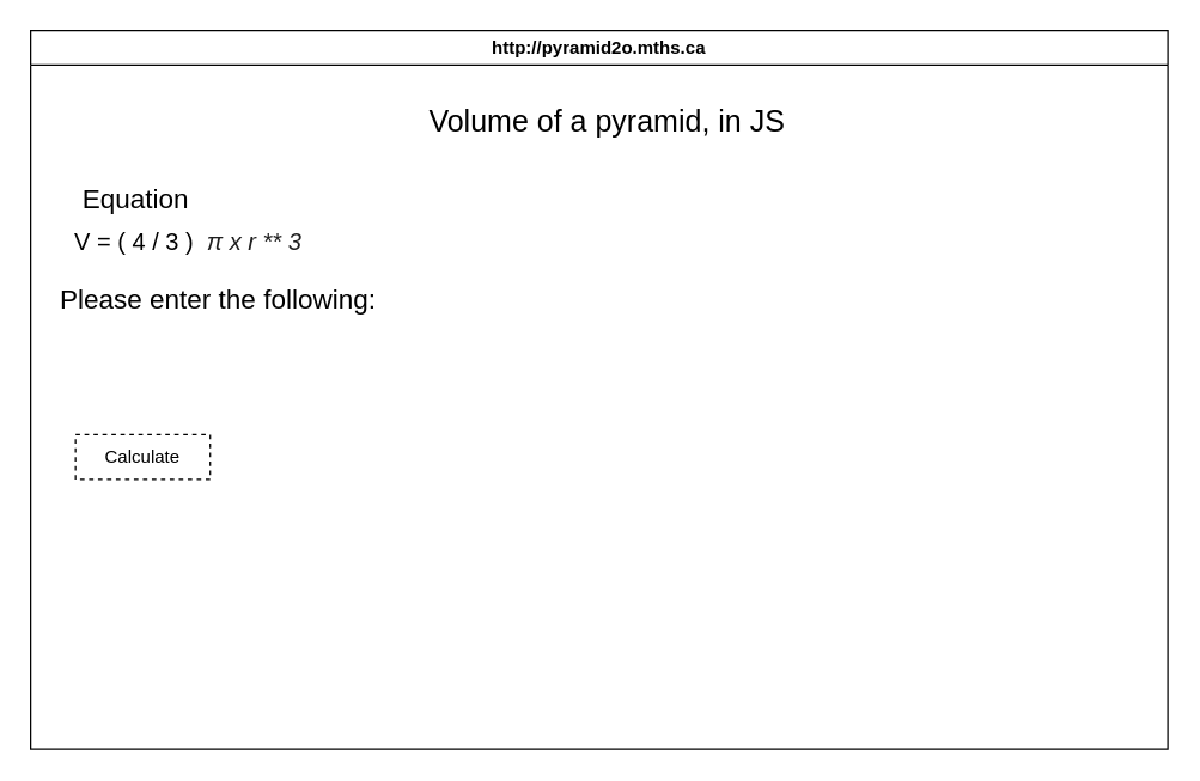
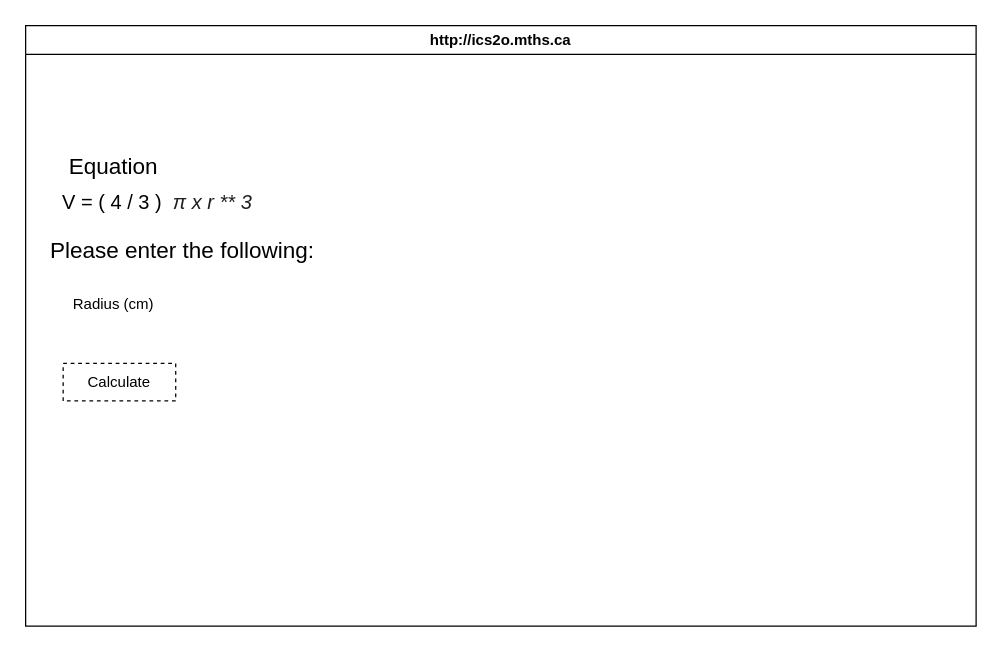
  <mxCell id="0" />
  <mxCell id="1" parent="0" />
- <mxCell id="2" value="http://pyramid2o.mths.ca" style="swimlane;whiteSpace=wrap;html=1;" parent="1" vertex="1"><mxGeometry x="20" y="20" width="760" height="480" as="geometry" /></mxCell>
- <mxCell id="3" value="Volume of a pyramid, in JS" style="text;html=1;align=center;verticalAlign=middle;resizable=0;points=[];autosize=1;strokeColor=none;fillColor=none;fontSize=20;" vertex="1" parent="2"><mxGeometry x="255" y="40" width="260" height="40" as="geometry" /></mxCell>
+ <mxCell id="2" value="http://ics2o.mths.ca" style="swimlane;whiteSpace=wrap;html=1;" parent="1" vertex="1"><mxGeometry x="20" y="20" width="760" height="480" as="geometry" /></mxCell>
  <mxCell id="4" value="&lt;font style=&quot;font-size: 16px;&quot;&gt;V = ( 4 / 3 )&amp;nbsp;&amp;nbsp;&lt;span style=&quot;color: rgb(31, 31, 31); font-family: XITSMath-Regular, Arial, sans-serif; font-style: italic; text-align: start;&quot;&gt;π x r ** 3&lt;/span&gt;&lt;/font&gt;&lt;h5 style=&quot;padding: 0px; font-size: 20px; font-weight: 500; line-height: 1; letter-spacing: 0.02em; font-family: Roboto, Helvetica, Arial, sans-serif; margin: 24px 0px 16px; color: rgba(0, 0, 0, 0.87); text-align: start; text-wrap-mode: wrap; background-color: rgb(140, 78, 216);&quot;&gt;&lt;/h5&gt;" style="text;html=1;align=center;verticalAlign=middle;resizable=0;points=[];autosize=1;strokeColor=none;fillColor=none;" vertex="1" parent="2"><mxGeometry x="20" y="123" width="170" height="60" as="geometry" /></mxCell>
  <mxCell id="5" value="Calculate" style="whiteSpace=wrap;html=1;dashed=1;" vertex="1" parent="2"><mxGeometry x="30" y="270" width="90" height="30" as="geometry" /></mxCell>
  <mxCell id="6" value="Please enter the following:" style="text;html=1;align=center;verticalAlign=middle;resizable=0;points=[];autosize=1;strokeColor=none;fillColor=none;fontSize=18;" vertex="1" parent="2"><mxGeometry x="10" y="160" width="230" height="40" as="geometry" /></mxCell>
  <mxCell id="7" value="Equation" style="text;html=1;align=center;verticalAlign=middle;resizable=0;points=[];autosize=1;strokeColor=none;fillColor=none;fontSize=18;" vertex="1" parent="1"><mxGeometry x="45" y="113" width="90" height="40" as="geometry" /></mxCell>
+ <mxCell id="8" value="Radius (cm)" style="text;html=1;align=center;verticalAlign=middle;resizable=0;points=[];autosize=1;strokeColor=none;fillColor=none;" vertex="1" parent="1"><mxGeometry x="45" y="228" width="90" height="30" as="geometry" /></mxCell>
